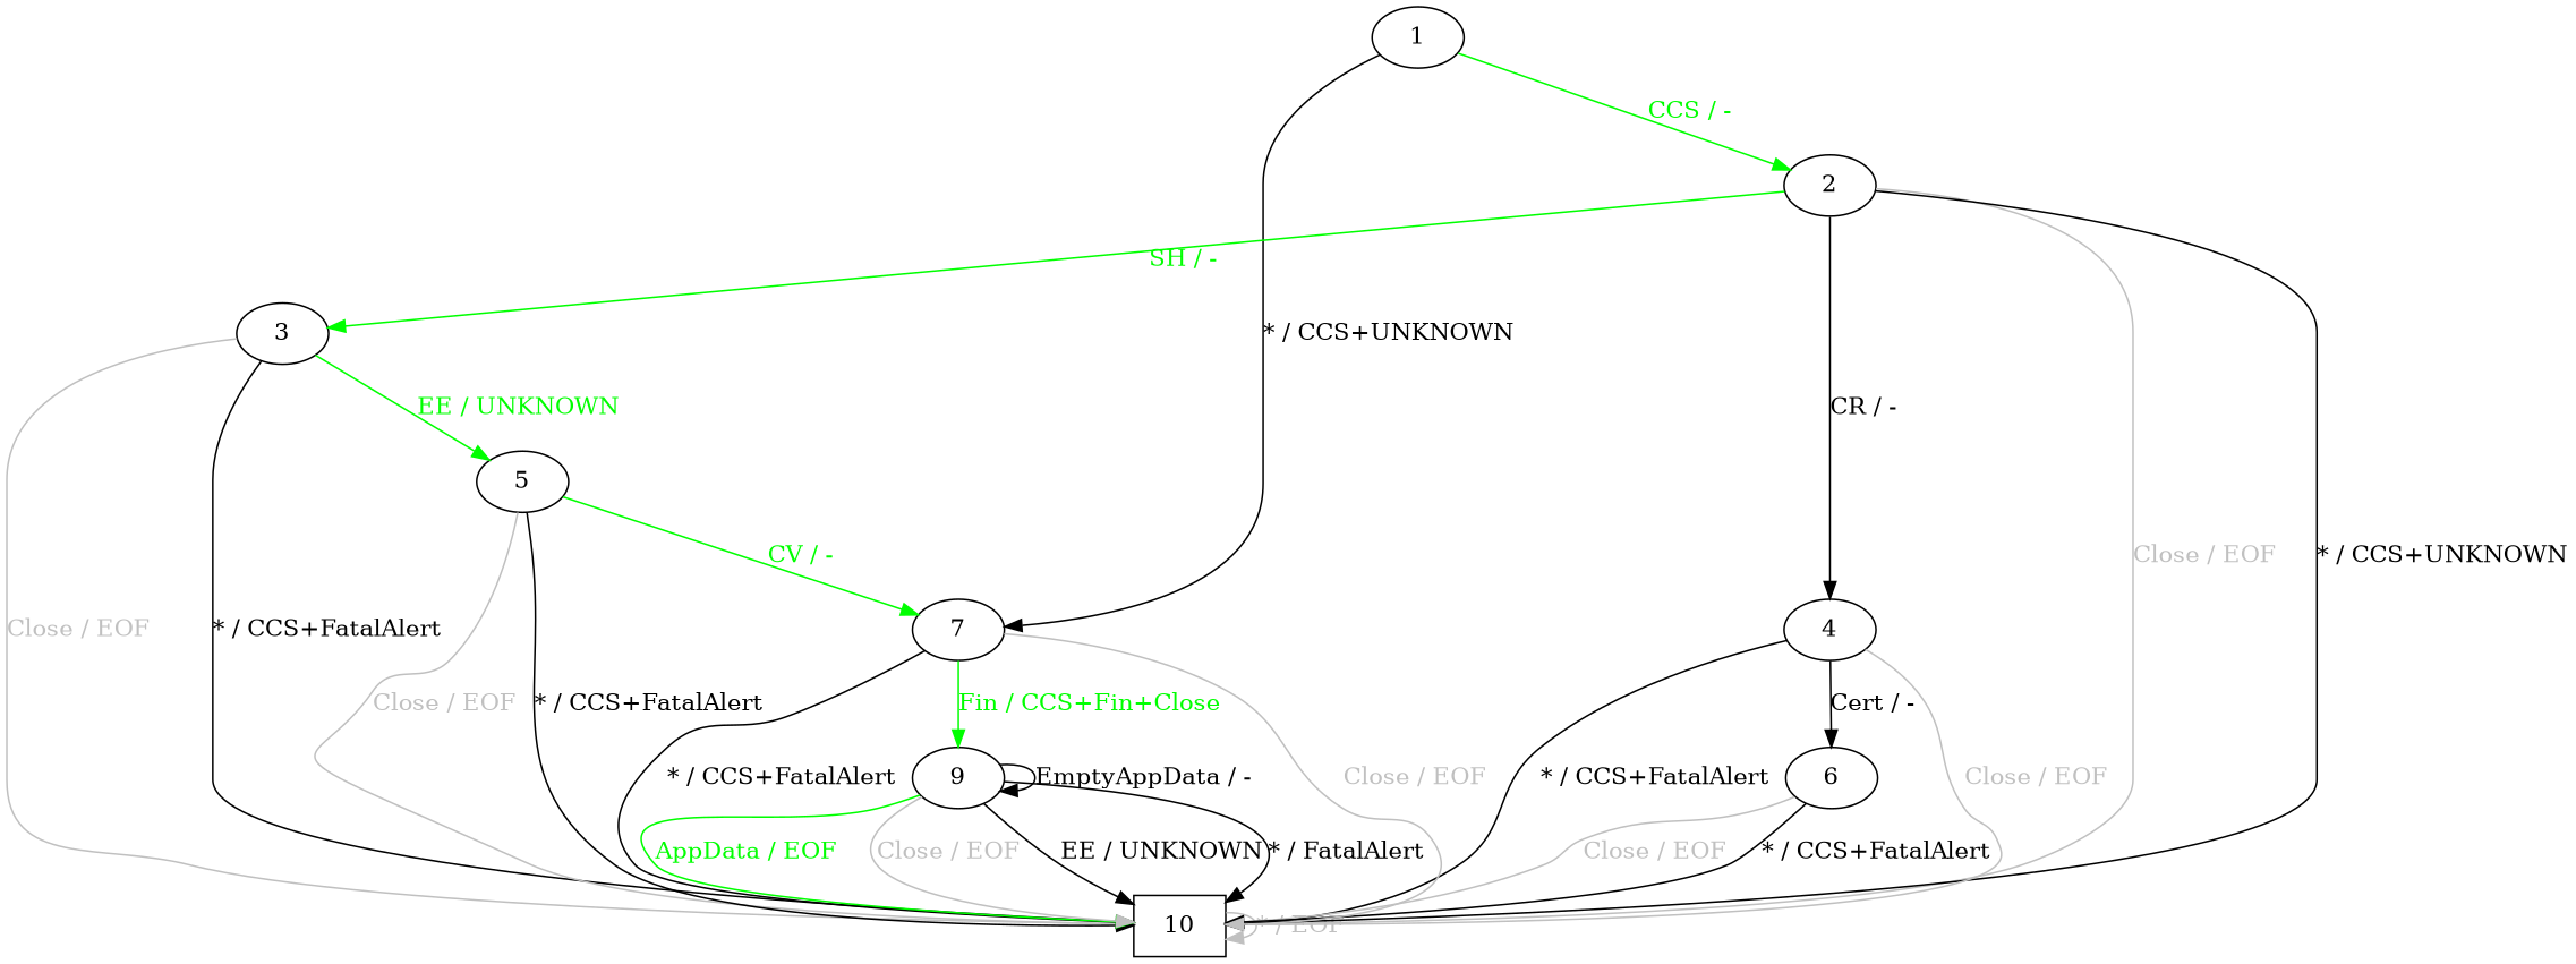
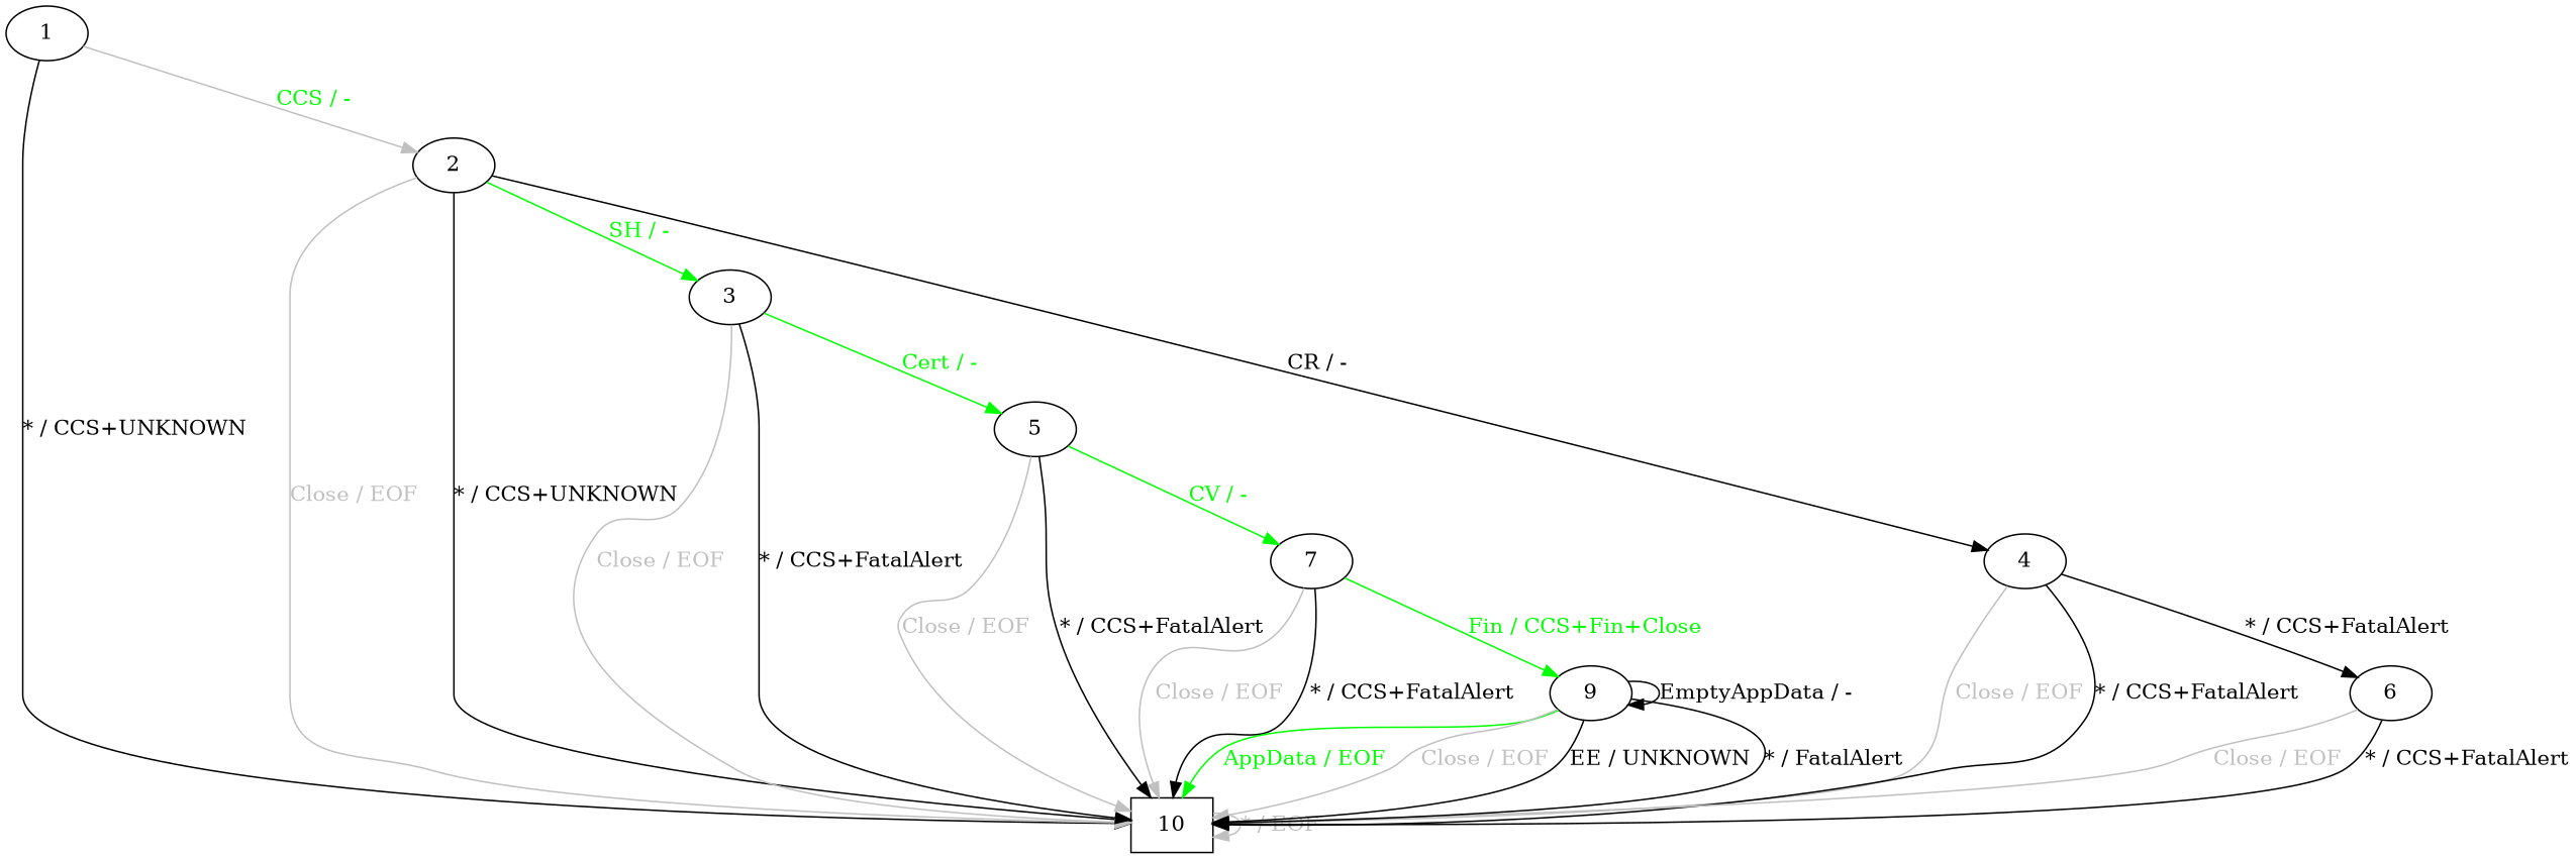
  digraph {
    node [shape=ellipse]
    10 [shape=rectangle]
    1
    2
    3
    4
    5
    6
    7
    9
    10 -> 10 [color=grey fontcolor=grey label="* / EOF"]
-   1 -> 7 [label="* / CCS+UNKNOWN"]
-   1 -> 2 [color=green fontcolor=green label="CCS / -"]
+   1 -> 10 [label="* / CCS+UNKNOWN"]
+   1 -> 2 [color=grey fontcolor=green label="CCS / -"]
    2 -> 10 [color=grey fontcolor=grey label="Close / EOF"]
    2 -> 10 [label="* / CCS+UNKNOWN"]
    2 -> 3 [color=green fontcolor=green label="SH / -"]
    2 -> 4 [label="CR / -"]
    3 -> 10 [color=grey fontcolor=grey label="Close / EOF"]
    3 -> 10 [label="* / CCS+FatalAlert"]
-   3 -> 5 [color=green fontcolor=green label="EE / UNKNOWN"]
+   3 -> 5 [color=green fontcolor=green label="Cert / -"]
    4 -> 10 [color=grey fontcolor=grey label="Close / EOF"]
    4 -> 10 [label="* / CCS+FatalAlert"]
-   4 -> 6 [label="Cert / -"]
+   4 -> 6 [label="* / CCS+FatalAlert"]
    5 -> 10 [color=grey fontcolor=grey label="Close / EOF"]
    5 -> 10 [label="* / CCS+FatalAlert"]
    5 -> 7 [color=green fontcolor=green label="CV / -"]
    6 -> 10 [color=grey fontcolor=grey label="Close / EOF"]
    6 -> 10 [label="* / CCS+FatalAlert"]
    7 -> 10 [color=grey fontcolor=grey label="Close / EOF"]
    7 -> 10 [label="* / CCS+FatalAlert"]
    7 -> 9 [color=green fontcolor=green label="Fin / CCS+Fin+Close"]
    9 -> 10 [color=green fontcolor=green label="AppData / EOF"]
    9 -> 10 [color=grey fontcolor=grey label="Close / EOF"]
    9 -> 10 [label="EE / UNKNOWN"]
    9 -> 10 [label="* / FatalAlert"]
    9 -> 9 [label="EmptyAppData / -"]
  }
